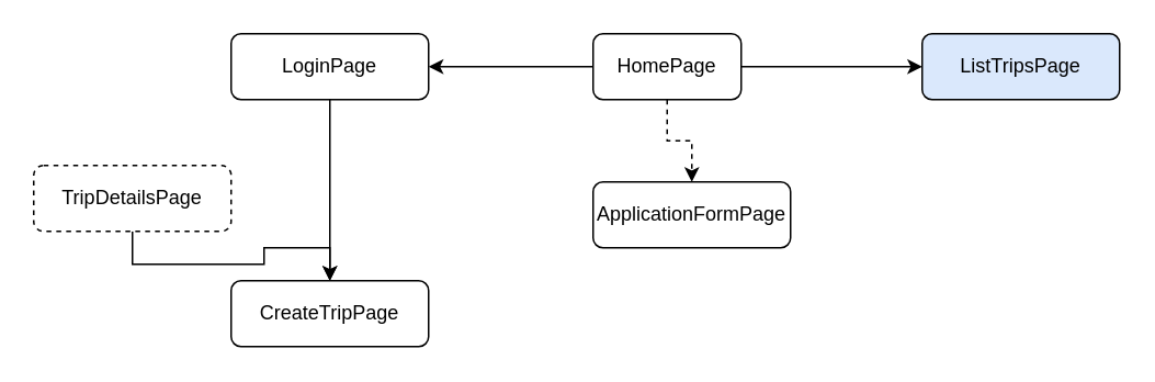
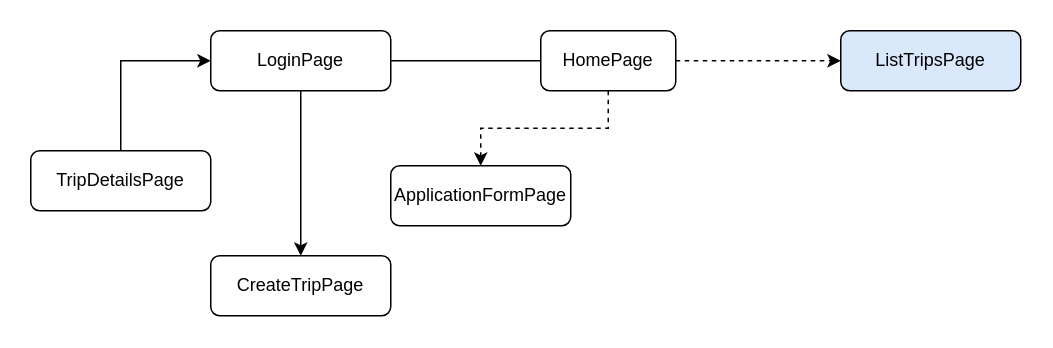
  <mxCell id="0" />
  <mxCell id="1" parent="0" />
  <mxCell id="2" value="" style="edgeStyle=orthogonalEdgeStyle;rounded=0;orthogonalLoop=1;jettySize=auto;html=1;dashed=1;" parent="1" source="5" target="6" edge="1"><mxGeometry relative="1" as="geometry" /></mxCell>
- <mxCell id="3" style="edgeStyle=orthogonalEdgeStyle;rounded=0;orthogonalLoop=1;jettySize=auto;html=1;" parent="1" source="5" target="12" edge="1"><mxGeometry relative="1" as="geometry" /></mxCell>
- <mxCell id="4" style="edgeStyle=orthogonalEdgeStyle;rounded=0;orthogonalLoop=1;jettySize=auto;html=1;entryX=0;entryY=0.5;entryDx=0;entryDy=0;" parent="1" source="5" target="8" edge="1"><mxGeometry relative="1" as="geometry" /></mxCell>
+ <mxCell id="3" style="edgeStyle=orthogonalEdgeStyle;rounded=0;orthogonalLoop=1;jettySize=auto;html=1;endArrow=none;" parent="1" source="5" target="12" edge="1"><mxGeometry relative="1" as="geometry" /></mxCell>
+ <mxCell id="4" style="edgeStyle=orthogonalEdgeStyle;rounded=0;orthogonalLoop=1;jettySize=auto;html=1;entryX=0;entryY=0.5;entryDx=0;entryDy=0;dashed=1;" parent="1" source="5" target="8" edge="1"><mxGeometry relative="1" as="geometry" /></mxCell>
  <mxCell id="5" value="HomePage" style="rounded=1;whiteSpace=wrap;html=1;fontSize=12;glass=0;strokeWidth=1;shadow=0;" parent="1" vertex="1"><mxGeometry x="360" y="20" width="90" height="40" as="geometry" /></mxCell>
- <mxCell id="6" value="ApplicationFormPage" style="rounded=1;whiteSpace=wrap;html=1;fontSize=12;glass=0;strokeWidth=1;shadow=0;" parent="1" vertex="1"><mxGeometry x="360" y="110" width="120" height="40" as="geometry" /></mxCell>
+ <mxCell id="6" value="ApplicationFormPage" style="rounded=1;whiteSpace=wrap;html=1;fontSize=12;glass=0;strokeWidth=1;shadow=0;" parent="1" vertex="1"><mxGeometry x="260" y="110" width="120" height="40" as="geometry" /></mxCell>
  <mxCell id="7" value="CreateTripPage" style="rounded=1;whiteSpace=wrap;html=1;fontSize=12;glass=0;strokeWidth=1;shadow=0;" parent="1" vertex="1"><mxGeometry x="140" y="170" width="120" height="40" as="geometry" /></mxCell>
  <mxCell id="8" value="ListTripsPage" style="rounded=1;whiteSpace=wrap;html=1;fontSize=12;glass=0;strokeWidth=1;shadow=0;fillColor=#dae8fc;" parent="1" vertex="1"><mxGeometry x="560" y="20" width="120" height="40" as="geometry" /></mxCell>
- <mxCell id="9" style="edgeStyle=orthogonalEdgeStyle;rounded=0;orthogonalLoop=1;jettySize=auto;html=1;" edge="1" parent="1" source="10" target="7"><mxGeometry relative="1" as="geometry" /></mxCell>
- <mxCell id="10" value="TripDetailsPage" style="rounded=1;whiteSpace=wrap;html=1;dashed=1;" parent="1" vertex="1"><mxGeometry x="20" y="100" width="120" height="40" as="geometry" /></mxCell>
+ <mxCell id="9" style="edgeStyle=orthogonalEdgeStyle;rounded=0;orthogonalLoop=1;jettySize=auto;html=1;entryX=0;entryY=0.5;entryDx=0;entryDy=0;" edge="1" parent="1" source="10" target="12"><mxGeometry relative="1" as="geometry" /></mxCell>
+ <mxCell id="10" value="TripDetailsPage" style="rounded=1;whiteSpace=wrap;html=1;" parent="1" vertex="1"><mxGeometry x="20" y="100" width="120" height="40" as="geometry" /></mxCell>
  <mxCell id="11" style="edgeStyle=orthogonalEdgeStyle;rounded=0;orthogonalLoop=1;jettySize=auto;html=1;" parent="1" source="12" edge="1"><mxGeometry relative="1" as="geometry"><mxPoint x="200" y="170" as="targetPoint" /></mxGeometry></mxCell>
  <mxCell id="12" value="LoginPage" style="rounded=1;whiteSpace=wrap;html=1;fontSize=12;glass=0;strokeWidth=1;shadow=0;" parent="1" vertex="1"><mxGeometry x="140" y="20" width="120" height="40" as="geometry" /></mxCell>
